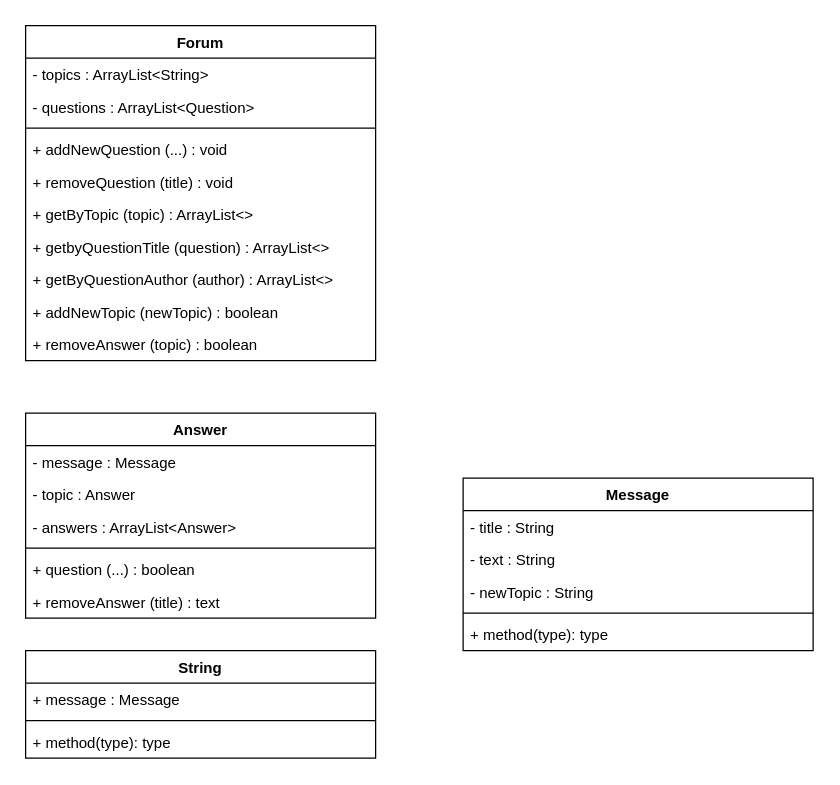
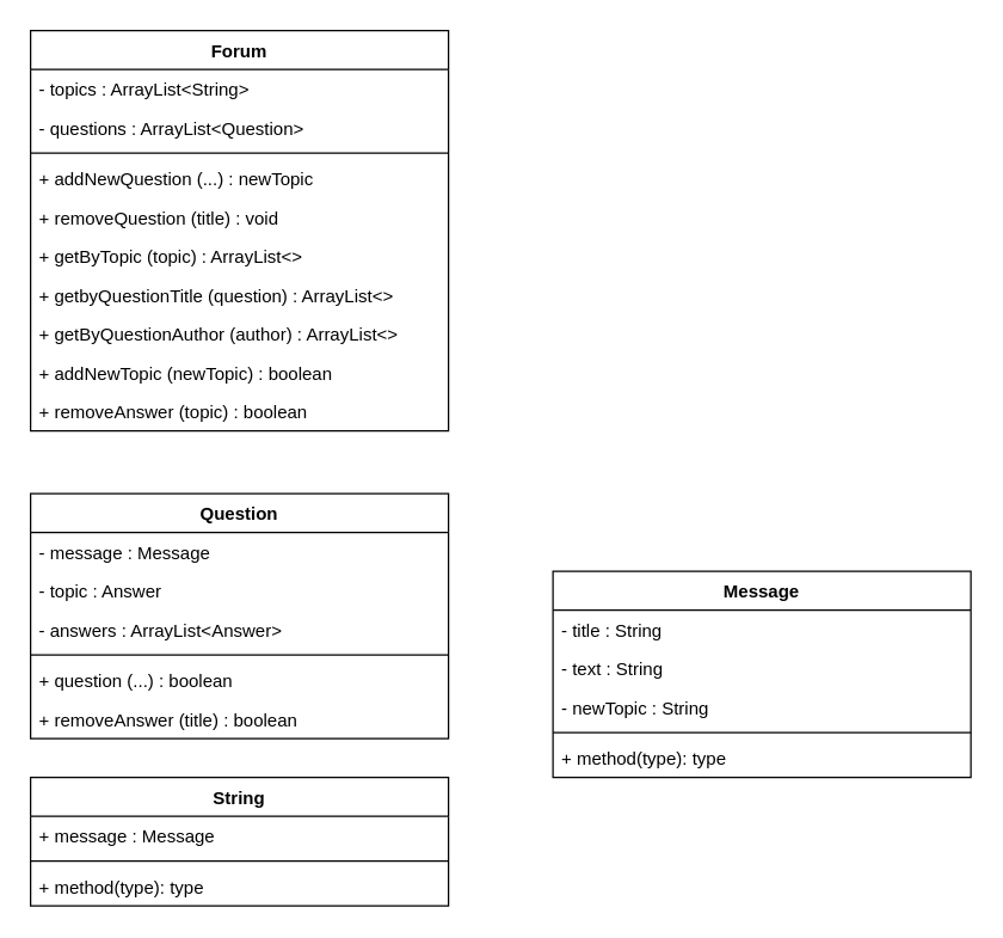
  <mxCell id="0" />
  <mxCell id="1" parent="0" />
  <mxCell id="2" value="Forum" style="swimlane;fontStyle=1;align=center;verticalAlign=top;childLayout=stackLayout;horizontal=1;startSize=26;horizontalStack=0;resizeParent=1;resizeParentMax=0;resizeLast=0;collapsible=1;marginBottom=0;" parent="1" vertex="1"><mxGeometry x="20" y="20" width="280" height="268" as="geometry" /></mxCell>
  <mxCell id="3" value="- topics : ArrayList&lt;String&gt;" style="text;strokeColor=none;fillColor=none;align=left;verticalAlign=top;spacingLeft=4;spacingRight=4;overflow=hidden;rotatable=0;points=[[0,0.5],[1,0.5]];portConstraint=eastwest;" parent="2" vertex="1"><mxGeometry y="26" width="280" height="26" as="geometry" /></mxCell>
  <mxCell id="4" value="- questions : ArrayList&lt;Question&gt;" style="text;strokeColor=none;fillColor=none;align=left;verticalAlign=top;spacingLeft=4;spacingRight=4;overflow=hidden;rotatable=0;points=[[0,0.5],[1,0.5]];portConstraint=eastwest;" parent="2" vertex="1"><mxGeometry y="52" width="280" height="26" as="geometry" /></mxCell>
  <mxCell id="5" value="" style="line;strokeWidth=1;fillColor=none;align=left;verticalAlign=middle;spacingTop=-1;spacingLeft=3;spacingRight=3;rotatable=0;labelPosition=right;points=[];portConstraint=eastwest;" parent="2" vertex="1"><mxGeometry y="78" width="280" height="8" as="geometry" /></mxCell>
- <mxCell id="6" value="+ addNewQuestion (...) : void" style="text;strokeColor=none;fillColor=none;align=left;verticalAlign=top;spacingLeft=4;spacingRight=4;overflow=hidden;rotatable=0;points=[[0,0.5],[1,0.5]];portConstraint=eastwest;" parent="2" vertex="1"><mxGeometry y="86" width="280" height="26" as="geometry" /></mxCell>
+ <mxCell id="6" value="+ addNewQuestion (...) : newTopic" style="text;strokeColor=none;fillColor=none;align=left;verticalAlign=top;spacingLeft=4;spacingRight=4;overflow=hidden;rotatable=0;points=[[0,0.5],[1,0.5]];portConstraint=eastwest;" parent="2" vertex="1"><mxGeometry y="86" width="280" height="26" as="geometry" /></mxCell>
  <mxCell id="7" value="+ removeQuestion (title) : void" style="text;strokeColor=none;fillColor=none;align=left;verticalAlign=top;spacingLeft=4;spacingRight=4;overflow=hidden;rotatable=0;points=[[0,0.5],[1,0.5]];portConstraint=eastwest;" parent="2" vertex="1"><mxGeometry y="112" width="280" height="26" as="geometry" /></mxCell>
  <mxCell id="8" value="+ getByTopic (topic) : ArrayList&lt;&gt;" style="text;strokeColor=none;fillColor=none;align=left;verticalAlign=top;spacingLeft=4;spacingRight=4;overflow=hidden;rotatable=0;points=[[0,0.5],[1,0.5]];portConstraint=eastwest;" parent="2" vertex="1"><mxGeometry y="138" width="280" height="26" as="geometry" /></mxCell>
  <mxCell id="9" value="+ getbyQuestionTitle (question) : ArrayList&lt;&gt;" style="text;strokeColor=none;fillColor=none;align=left;verticalAlign=top;spacingLeft=4;spacingRight=4;overflow=hidden;rotatable=0;points=[[0,0.5],[1,0.5]];portConstraint=eastwest;" parent="2" vertex="1"><mxGeometry y="164" width="280" height="26" as="geometry" /></mxCell>
  <mxCell id="10" value="+ getByQuestionAuthor (author) : ArrayList&lt;&gt;" style="text;strokeColor=none;fillColor=none;align=left;verticalAlign=top;spacingLeft=4;spacingRight=4;overflow=hidden;rotatable=0;points=[[0,0.5],[1,0.5]];portConstraint=eastwest;" parent="2" vertex="1"><mxGeometry y="190" width="280" height="26" as="geometry" /></mxCell>
  <mxCell id="11" value="+ addNewTopic (newTopic) : boolean" style="text;strokeColor=none;fillColor=none;align=left;verticalAlign=top;spacingLeft=4;spacingRight=4;overflow=hidden;rotatable=0;points=[[0,0.5],[1,0.5]];portConstraint=eastwest;" parent="2" vertex="1"><mxGeometry y="216" width="280" height="26" as="geometry" /></mxCell>
  <mxCell id="12" value="+ removeAnswer (topic) : boolean" style="text;strokeColor=none;fillColor=none;align=left;verticalAlign=top;spacingLeft=4;spacingRight=4;overflow=hidden;rotatable=0;points=[[0,0.5],[1,0.5]];portConstraint=eastwest;" parent="2" vertex="1"><mxGeometry y="242" width="280" height="26" as="geometry" /></mxCell>
- <mxCell id="13" value="Answer&#10;" style="swimlane;fontStyle=1;align=center;verticalAlign=top;childLayout=stackLayout;horizontal=1;startSize=26;horizontalStack=0;resizeParent=1;resizeParentMax=0;resizeLast=0;collapsible=1;marginBottom=0;" parent="1" vertex="1"><mxGeometry x="20" y="330" width="280" height="164" as="geometry" /></mxCell>
+ <mxCell id="13" value="Question&#10;" style="swimlane;fontStyle=1;align=center;verticalAlign=top;childLayout=stackLayout;horizontal=1;startSize=26;horizontalStack=0;resizeParent=1;resizeParentMax=0;resizeLast=0;collapsible=1;marginBottom=0;" parent="1" vertex="1"><mxGeometry x="20" y="330" width="280" height="164" as="geometry" /></mxCell>
  <mxCell id="14" value="- message : Message" style="text;strokeColor=none;fillColor=none;align=left;verticalAlign=top;spacingLeft=4;spacingRight=4;overflow=hidden;rotatable=0;points=[[0,0.5],[1,0.5]];portConstraint=eastwest;" parent="13" vertex="1"><mxGeometry y="26" width="280" height="26" as="geometry" /></mxCell>
  <mxCell id="15" value="- topic : Answer" style="text;strokeColor=none;fillColor=none;align=left;verticalAlign=top;spacingLeft=4;spacingRight=4;overflow=hidden;rotatable=0;points=[[0,0.5],[1,0.5]];portConstraint=eastwest;" parent="13" vertex="1"><mxGeometry y="52" width="280" height="26" as="geometry" /></mxCell>
  <mxCell id="16" value="- answers : ArrayList&lt;Answer&gt;" style="text;strokeColor=none;fillColor=none;align=left;verticalAlign=top;spacingLeft=4;spacingRight=4;overflow=hidden;rotatable=0;points=[[0,0.5],[1,0.5]];portConstraint=eastwest;" parent="13" vertex="1"><mxGeometry y="78" width="280" height="26" as="geometry" /></mxCell>
  <mxCell id="17" value="" style="line;strokeWidth=1;fillColor=none;align=left;verticalAlign=middle;spacingTop=-1;spacingLeft=3;spacingRight=3;rotatable=0;labelPosition=right;points=[];portConstraint=eastwest;" parent="13" vertex="1"><mxGeometry y="104" width="280" height="8" as="geometry" /></mxCell>
  <mxCell id="18" value="+ question (...) : boolean" style="text;strokeColor=none;fillColor=none;align=left;verticalAlign=top;spacingLeft=4;spacingRight=4;overflow=hidden;rotatable=0;points=[[0,0.5],[1,0.5]];portConstraint=eastwest;" parent="13" vertex="1"><mxGeometry y="112" width="280" height="26" as="geometry" /></mxCell>
- <mxCell id="19" value="+ removeAnswer (title) : text" style="text;strokeColor=none;fillColor=none;align=left;verticalAlign=top;spacingLeft=4;spacingRight=4;overflow=hidden;rotatable=0;points=[[0,0.5],[1,0.5]];portConstraint=eastwest;" parent="13" vertex="1"><mxGeometry y="138" width="280" height="26" as="geometry" /></mxCell>
+ <mxCell id="19" value="+ removeAnswer (title) : boolean" style="text;strokeColor=none;fillColor=none;align=left;verticalAlign=top;spacingLeft=4;spacingRight=4;overflow=hidden;rotatable=0;points=[[0,0.5],[1,0.5]];portConstraint=eastwest;" parent="13" vertex="1"><mxGeometry y="138" width="280" height="26" as="geometry" /></mxCell>
  <mxCell id="20" value="Message" style="swimlane;fontStyle=1;align=center;verticalAlign=top;childLayout=stackLayout;horizontal=1;startSize=26;horizontalStack=0;resizeParent=1;resizeParentMax=0;resizeLast=0;collapsible=1;marginBottom=0;" parent="1" vertex="1"><mxGeometry x="370" y="382" width="280" height="138" as="geometry" /></mxCell>
  <mxCell id="21" value="- title : String" style="text;strokeColor=none;fillColor=none;align=left;verticalAlign=top;spacingLeft=4;spacingRight=4;overflow=hidden;rotatable=0;points=[[0,0.5],[1,0.5]];portConstraint=eastwest;" parent="20" vertex="1"><mxGeometry y="26" width="280" height="26" as="geometry" /></mxCell>
  <mxCell id="22" value="- text : String" style="text;strokeColor=none;fillColor=none;align=left;verticalAlign=top;spacingLeft=4;spacingRight=4;overflow=hidden;rotatable=0;points=[[0,0.5],[1,0.5]];portConstraint=eastwest;" parent="20" vertex="1"><mxGeometry y="52" width="280" height="26" as="geometry" /></mxCell>
  <mxCell id="23" value="- newTopic : String" style="text;strokeColor=none;fillColor=none;align=left;verticalAlign=top;spacingLeft=4;spacingRight=4;overflow=hidden;rotatable=0;points=[[0,0.5],[1,0.5]];portConstraint=eastwest;" parent="20" vertex="1"><mxGeometry y="78" width="280" height="26" as="geometry" /></mxCell>
  <mxCell id="24" value="" style="line;strokeWidth=1;fillColor=none;align=left;verticalAlign=middle;spacingTop=-1;spacingLeft=3;spacingRight=3;rotatable=0;labelPosition=right;points=[];portConstraint=eastwest;" parent="20" vertex="1"><mxGeometry y="104" width="280" height="8" as="geometry" /></mxCell>
  <mxCell id="25" value="+ method(type): type" style="text;strokeColor=none;fillColor=none;align=left;verticalAlign=top;spacingLeft=4;spacingRight=4;overflow=hidden;rotatable=0;points=[[0,0.5],[1,0.5]];portConstraint=eastwest;" parent="20" vertex="1"><mxGeometry y="112" width="280" height="26" as="geometry" /></mxCell>
  <mxCell id="26" value="String" style="swimlane;fontStyle=1;align=center;verticalAlign=top;childLayout=stackLayout;horizontal=1;startSize=26;horizontalStack=0;resizeParent=1;resizeParentMax=0;resizeLast=0;collapsible=1;marginBottom=0;" parent="1" vertex="1"><mxGeometry x="20" y="520" width="280" height="86" as="geometry" /></mxCell>
  <mxCell id="27" value="+ message : Message" style="text;strokeColor=none;fillColor=none;align=left;verticalAlign=top;spacingLeft=4;spacingRight=4;overflow=hidden;rotatable=0;points=[[0,0.5],[1,0.5]];portConstraint=eastwest;" parent="26" vertex="1"><mxGeometry y="26" width="280" height="26" as="geometry" /></mxCell>
  <mxCell id="28" value="" style="line;strokeWidth=1;fillColor=none;align=left;verticalAlign=middle;spacingTop=-1;spacingLeft=3;spacingRight=3;rotatable=0;labelPosition=right;points=[];portConstraint=eastwest;" parent="26" vertex="1"><mxGeometry y="52" width="280" height="8" as="geometry" /></mxCell>
  <mxCell id="29" value="+ method(type): type" style="text;strokeColor=none;fillColor=none;align=left;verticalAlign=top;spacingLeft=4;spacingRight=4;overflow=hidden;rotatable=0;points=[[0,0.5],[1,0.5]];portConstraint=eastwest;" parent="26" vertex="1"><mxGeometry y="60" width="280" height="26" as="geometry" /></mxCell>
